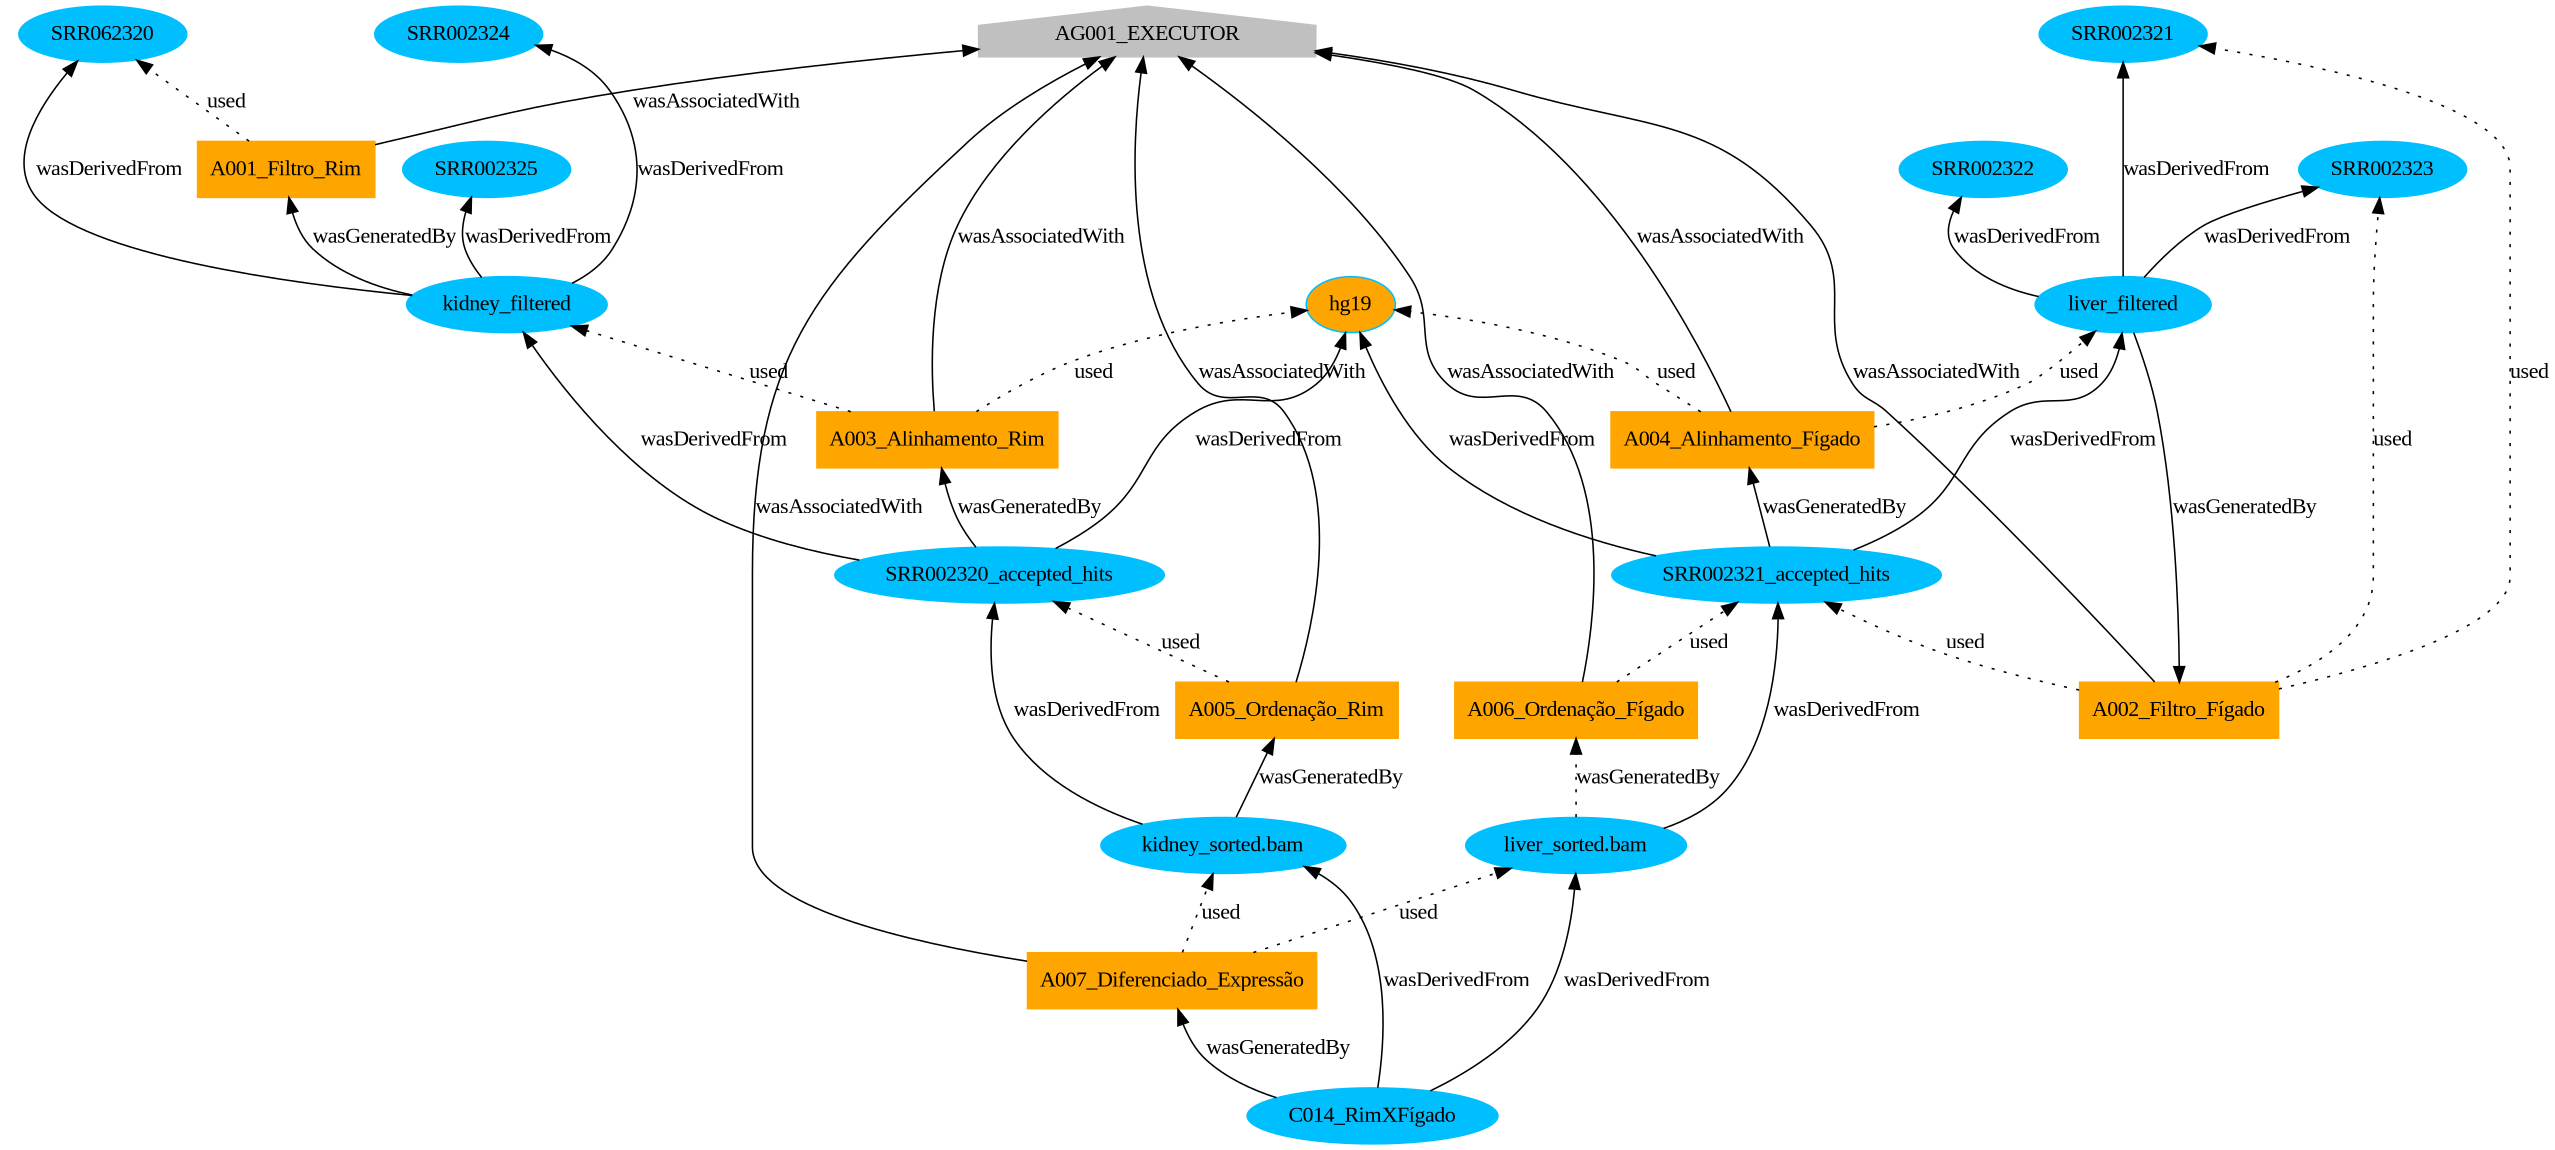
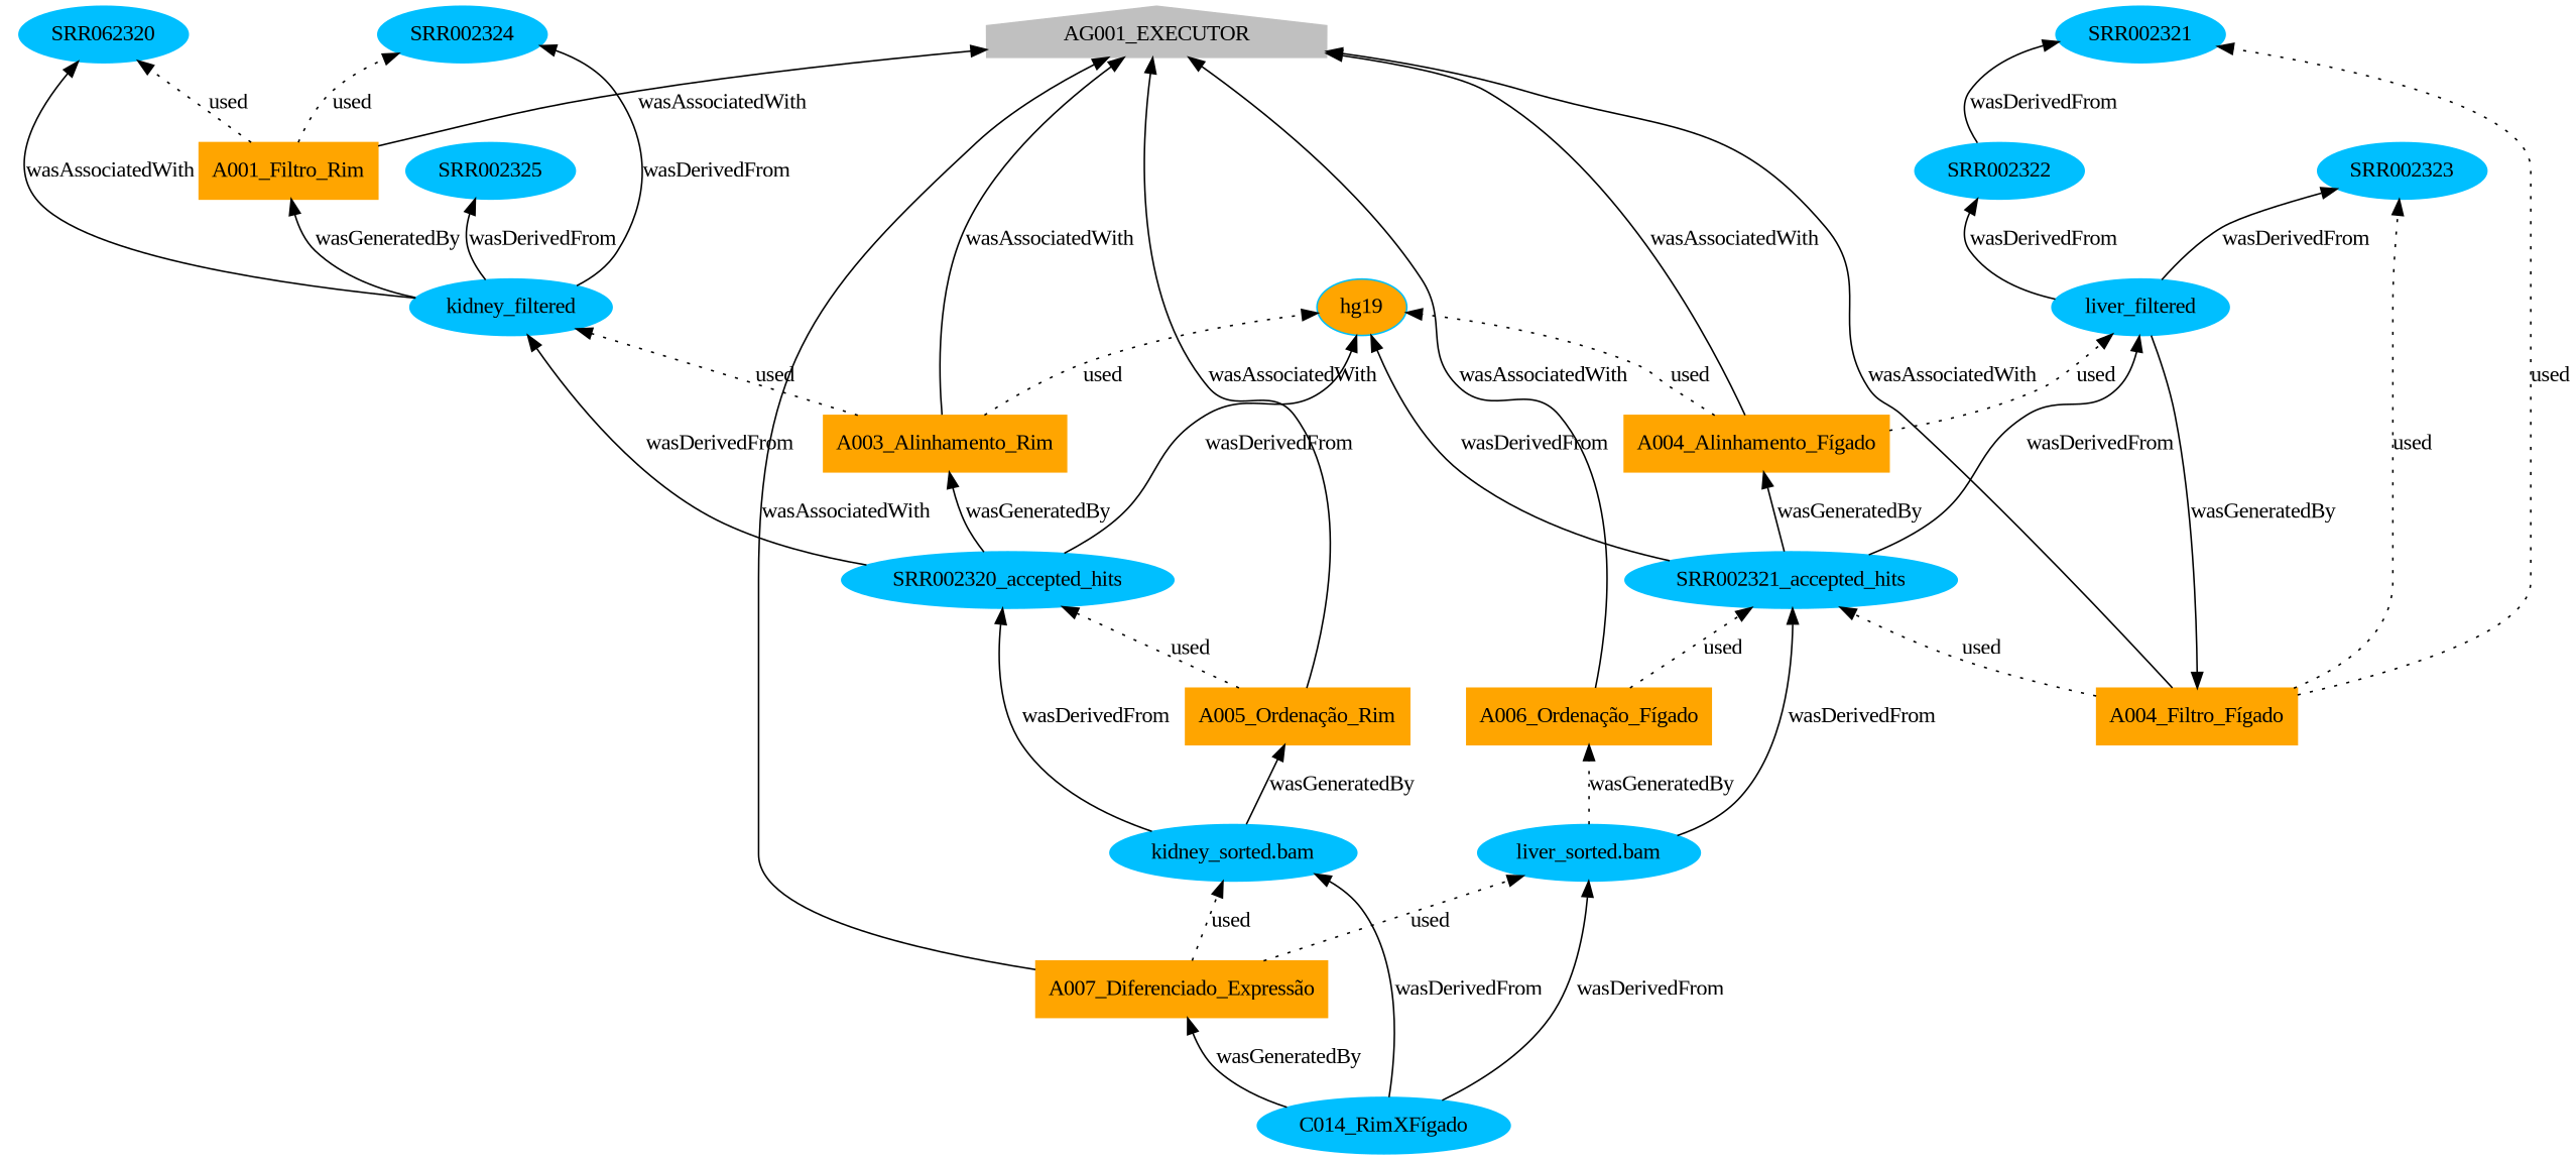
  digraph {
    fontname="Liberation Serif"
    fontsize=36
    rankdir=BT
    node [color=deepskyblue distortion=0.0 fontname="Liberation Serif" orientation=0.0 shape=ellipse skew=0.0 style=filled]
    edge [fontname="Liberation Serif"]
    A001_Filtro_Rim [color=orange shape=box]
    n2 [label=SRR062320]
    SRR002324
    AG001_EXECUTOR [color=gray shape=house]
    kidney_filtered
    SRR002325
-   "A002_Filtro_Fígado" [color=orange shape=box]
+   "A002_Filtro_Fígado" [color=orange shape=box label="A004_Filtro_Fígado"]
    SRR002321
    SRR002323
    SRR002321_accepted_hits
    liver_filtered
    SRR002322
    A003_Alinhamento_Rim [color=orange shape=box]
    hg19 [fillcolor=orange]
    SRR002320_accepted_hits
    "A004_Alinhamento_Fígado" [color=orange shape=box]
    "A005_Ordenação_Rim" [color=orange shape=box]
    "kidney_sorted.bam"
    "A006_Ordenação_Fígado" [color=orange shape=box]
    "liver_sorted.bam"
    "A007_Diferenciado_Expressão" [color=orange shape=box]
    "C014_RimXFígado"
    A001_Filtro_Rim -> n2 [label=used style=dotted]
+   A001_Filtro_Rim -> SRR002324 [label=used style=dotted]
    A001_Filtro_Rim -> AG001_EXECUTOR [label=wasAssociatedWith]
    kidney_filtered -> A001_Filtro_Rim [label=wasGeneratedBy]
-   kidney_filtered -> n2 [label=wasDerivedFrom]
+   kidney_filtered -> n2 [label=wasAssociatedWith]
    kidney_filtered -> SRR002324 [label=wasDerivedFrom]
    kidney_filtered -> SRR002325 [label=wasDerivedFrom]
    "A002_Filtro_Fígado" -> AG001_EXECUTOR [label=wasAssociatedWith]
    "A002_Filtro_Fígado" -> SRR002321 [label=used style=dotted]
    "A002_Filtro_Fígado" -> SRR002323 [label=used style=dotted]
    "A002_Filtro_Fígado" -> SRR002321_accepted_hits [label=used style=dotted]
    SRR002321_accepted_hits -> liver_filtered [label=wasDerivedFrom]
    SRR002321_accepted_hits -> hg19 [label=wasDerivedFrom]
    SRR002321_accepted_hits -> "A004_Alinhamento_Fígado" [label=wasGeneratedBy]
    liver_filtered -> "A002_Filtro_Fígado" [label=wasGeneratedBy]
-   liver_filtered -> SRR002321 [label=wasDerivedFrom]
+   SRR002322 -> SRR002321 [label=wasDerivedFrom]
    liver_filtered -> SRR002323 [label=wasDerivedFrom]
    liver_filtered -> SRR002322 [label=wasDerivedFrom]
    A003_Alinhamento_Rim -> AG001_EXECUTOR [label=wasAssociatedWith]
    A003_Alinhamento_Rim -> kidney_filtered [label=used style=dotted]
    A003_Alinhamento_Rim -> hg19 [label=used style=dotted]
    SRR002320_accepted_hits -> kidney_filtered [label=wasDerivedFrom]
    SRR002320_accepted_hits -> A003_Alinhamento_Rim [label=wasGeneratedBy]
    SRR002320_accepted_hits -> hg19 [label=wasDerivedFrom]
    "A004_Alinhamento_Fígado" -> AG001_EXECUTOR [label=wasAssociatedWith]
    "A004_Alinhamento_Fígado" -> liver_filtered [label=used style=dotted]
    "A004_Alinhamento_Fígado" -> hg19 [label=used style=dotted]
    "A005_Ordenação_Rim" -> AG001_EXECUTOR [label=wasAssociatedWith]
    "A005_Ordenação_Rim" -> SRR002320_accepted_hits [label=used style=dotted]
    "kidney_sorted.bam" -> SRR002320_accepted_hits [label=wasDerivedFrom]
    "kidney_sorted.bam" -> "A005_Ordenação_Rim" [label=wasGeneratedBy]
    "A006_Ordenação_Fígado" -> AG001_EXECUTOR [label=wasAssociatedWith]
    "A006_Ordenação_Fígado" -> SRR002321_accepted_hits [label=used style=dotted]
    "liver_sorted.bam" -> SRR002321_accepted_hits [label=wasDerivedFrom]
    "liver_sorted.bam" -> "A006_Ordenação_Fígado" [label=wasGeneratedBy style=dotted]
    "A007_Diferenciado_Expressão" -> AG001_EXECUTOR [label=wasAssociatedWith]
    "A007_Diferenciado_Expressão" -> "kidney_sorted.bam" [label=used style=dotted]
    "A007_Diferenciado_Expressão" -> "liver_sorted.bam" [label=used style=dotted]
    "C014_RimXFígado" -> "kidney_sorted.bam" [label=wasDerivedFrom]
    "C014_RimXFígado" -> "liver_sorted.bam" [label=wasDerivedFrom]
    "C014_RimXFígado" -> "A007_Diferenciado_Expressão" [label=wasGeneratedBy]
  }
